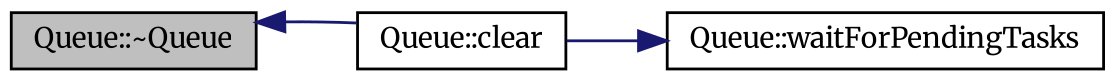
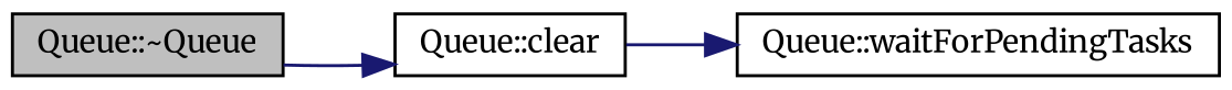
  digraph {
    fontname=Merriweather
    rankdir=LR
    node [color=black fillcolor=white fontname=Merriweather fontsize=10 shape=record style=filled]
    edge [color=midnightblue fontname=Merriweather fontsize=10 labelfontname=Helvetica labelfontsize=10 style=solid]
    n1 [fillcolor=grey75 fontcolor=black height=0.2 label="Queue::~Queue" width=0.4]
    n2 [height=0.2 label="Queue::clear" width=0.4]
    n3 [height=0.2 label="Queue::waitForPendingTasks" width=0.4]
-   n2 -> n1
+   n1 -> n2
    n2 -> n3
  }
